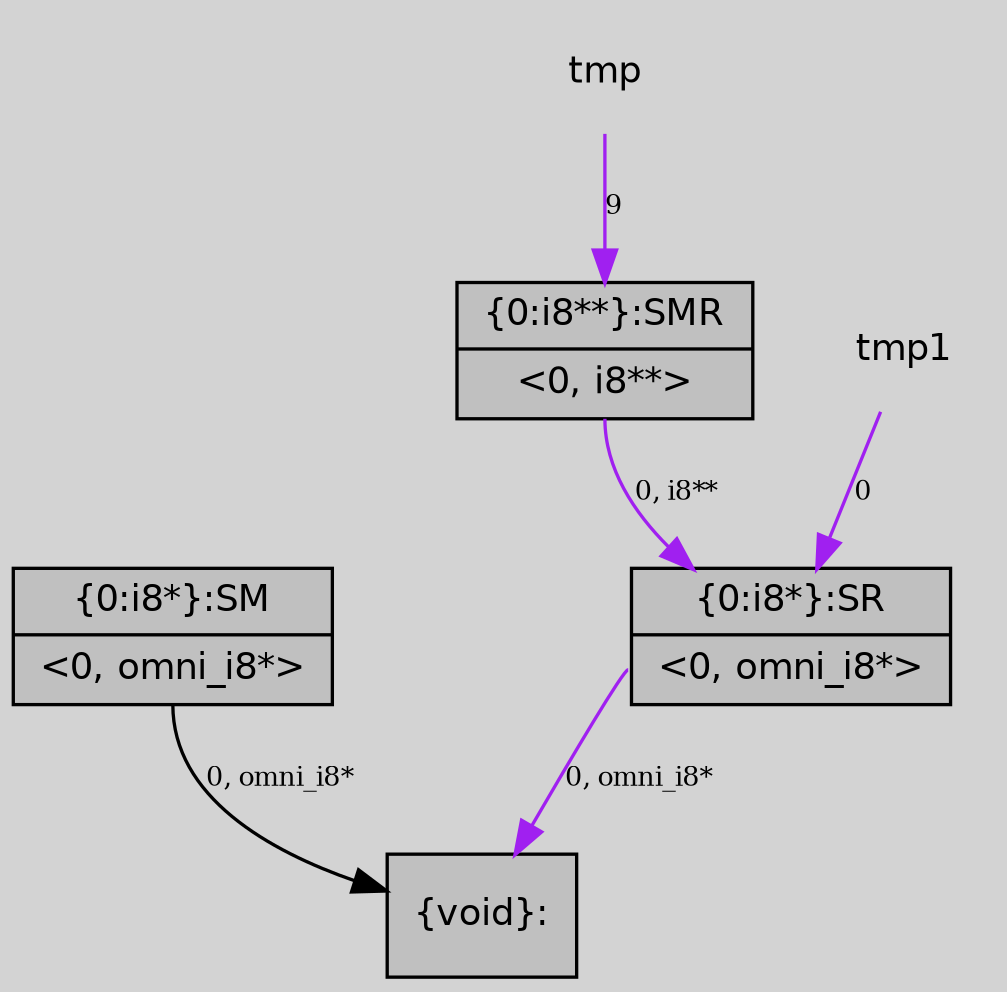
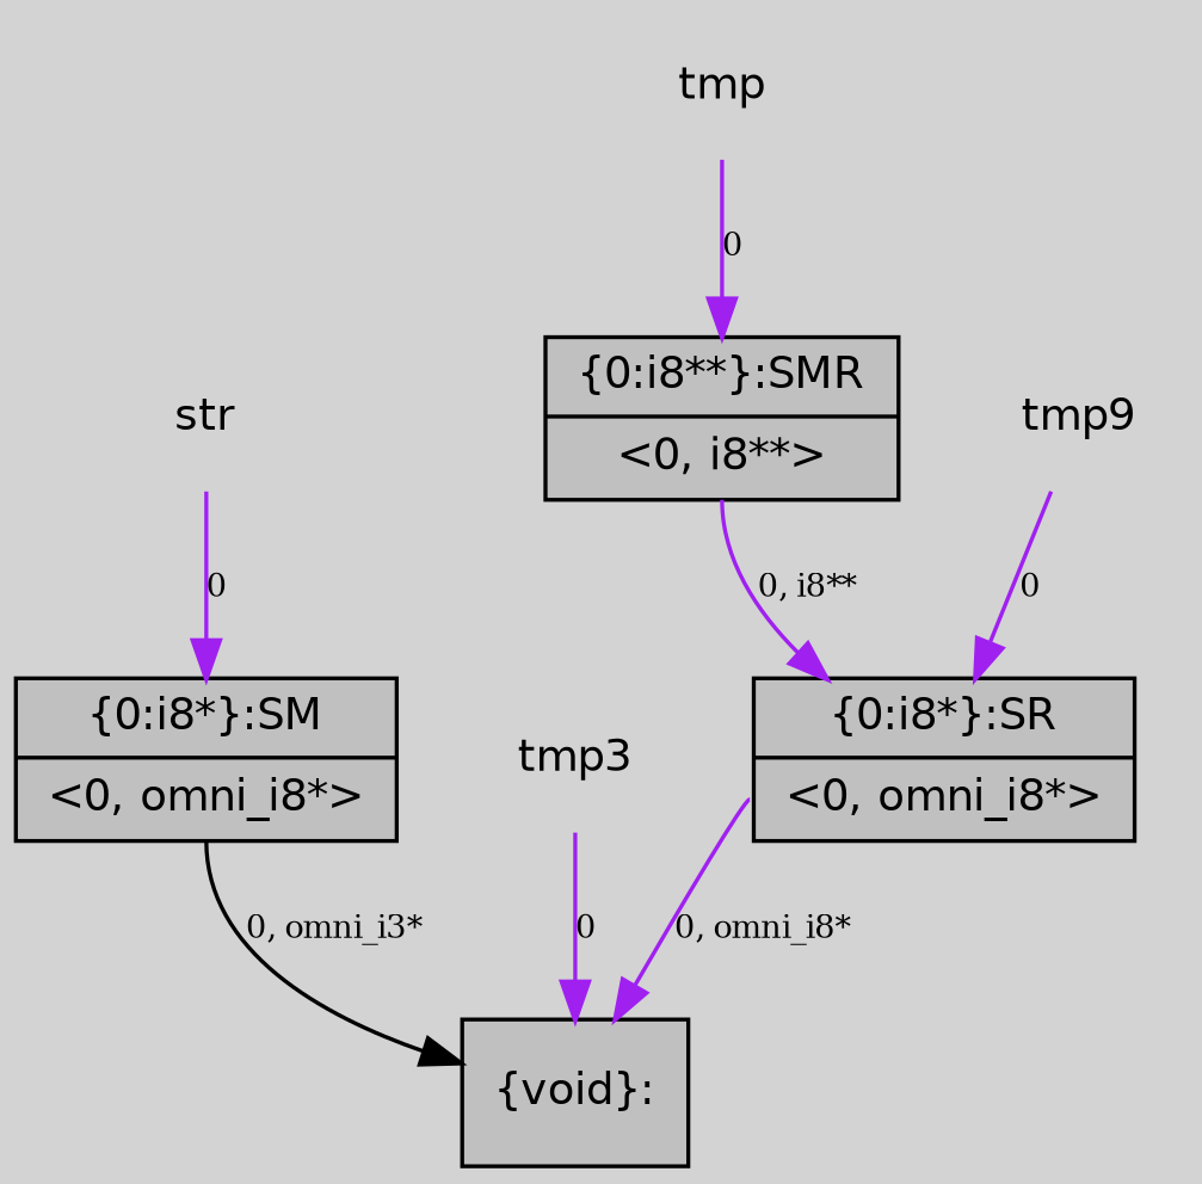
  digraph {
    bgcolor=lightgray
    fontname=Helvetica
    node [fontname=Helvetica fontsize=11 shape=record]
    edge [arrowtail=tee color=purple fontsize=8]
    n1 [fillcolor=gray label="{\{0:i8*\}:SR|{<s0>\<0, omni_i8*\>}}" style=filled]
    n2 [fillcolor=gray label="{\{void\}:}" style=filled]
    n3 [fillcolor=gray label="{\{0:i8**\}:SMR|{<s0>\<0, i8**\>}}" style=filled]
    n4 [fillcolor=gray label="{\{0:i8*\}:SM|{<s0>\<0, omni_i8*\>}}" style=filled]
    n5 [label=tmp shape=plaintext]
-   n7 [label=tmp1 shape=plaintext]
+   n6 [label=tmp3 shape=plaintext]
+   n7 [label=tmp9 shape=plaintext]
+   n8 [label=str shape=plaintext]
    n1 -> n2 [label="0, omni_i8*" tailport=s0]
    n3 -> n1 [label="0, i8**" tailport=s0]
-   n4 -> n2 [label="0, omni_i8*" tailport=s0 color=""]
-   n5 -> n3 [label=9]
+   n4 -> n2 [label="0, omni_i3*" tailport=s0 color=""]
+   n5 -> n3 [label=0]
+   n6 -> n2 [label=0]
    n7 -> n1 [label=0]
+   n8 -> n4 [label=0]
  }
